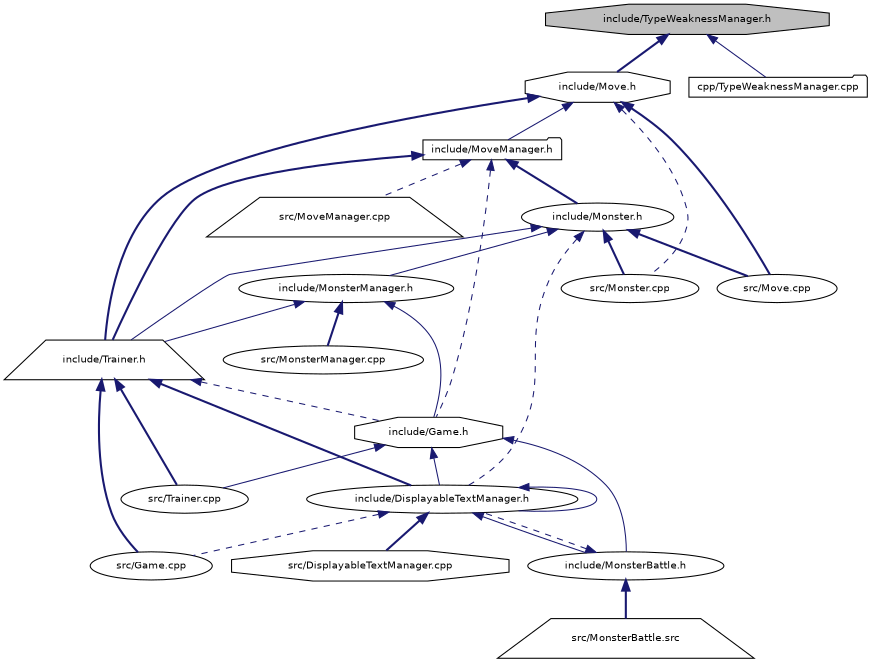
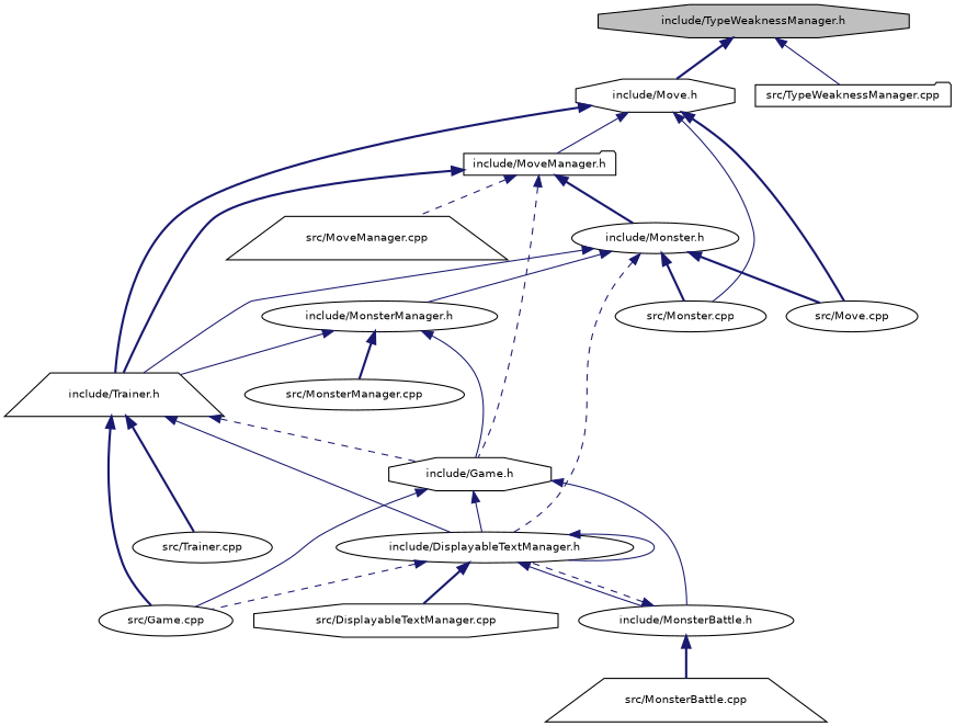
  digraph {
    node [color=black fillcolor=white fontname=Helvetica fontsize=10 shape=ellipse style=filled]
    edge [color=midnightblue dir=back fontname=Helvetica fontsize=10 labelfontname=Helvetica labelfontsize=10 style=solid]
    n1 [fillcolor=grey75 fontcolor=black height=0.2 label="include/TypeWeaknessManager.h" shape=octagon width=0.4]
    n2 [height=0.2 label="include/Move.h" shape=octagon width=0.4]
-   n3 [height=0.2 label="cpp/TypeWeaknessManager.cpp" shape=folder width=0.4]
+   n3 [height=0.2 label="src/TypeWeaknessManager.cpp" shape=folder width=0.4]
    n4 [height=0.2 label="include/MoveManager.h" shape=folder width=0.4]
    n5 [height=0.2 label="include/Trainer.h" shape=trapezium width=0.4]
    n6 [height=0.2 label="src/Monster.cpp" width=0.4]
    n7 [height=0.2 label="src/Move.cpp" width=0.4]
    n8 [height=0.2 label="include/Monster.h" width=0.4]
    n9 [height=0.2 label="include/Game.h" shape=octagon width=0.4]
    n10 [height=0.2 label="src/MoveManager.cpp" shape=trapezium width=0.4]
    n11 [height=0.2 label="include/DisplayableTextManager.h" width=0.4]
    n12 [height=0.2 label="src/Game.cpp" width=0.4]
    n13 [height=0.2 label="src/Trainer.cpp" width=0.4]
    n14 [height=0.2 label="include/MonsterManager.h" width=0.4]
    n15 [height=0.2 label="include/MonsterBattle.h" width=0.4]
    n16 [height=0.2 label="src/DisplayableTextManager.cpp" shape=octagon width=0.4]
    n17 [height=0.2 label="src/MonsterManager.cpp" width=0.4]
-   n18 [height=0.2 label="src/MonsterBattle.src" shape=trapezium width=0.4]
+   n18 [height=0.2 label="src/MonsterBattle.cpp" shape=trapezium width=0.4]
    n1 -> n2 [style=bold]
    n1 -> n3
    n2 -> n4
    n2 -> n5 [style=bold]
-   n2 -> n6 [style=dashed]
+   n2 -> n6
    n2 -> n7 [style=bold]
    n4 -> n5 [style=bold]
    n4 -> n8 [style=bold]
    n4 -> n9 [style=dashed]
    n4 -> n10 [style=dashed]
    n5 -> n9 [style=dashed]
-   n5 -> n11 [style=bold]
+   n5 -> n11
    n5 -> n12 [style=bold]
    n5 -> n13 [style=bold]
    n8 -> n5
    n8 -> n6 [style=bold]
    n8 -> n7 [style=bold]
    n8 -> n11 [style=dashed]
    n8 -> n14
    n9 -> n11
-   n9 -> n13
+   n9 -> n12
    n9 -> n15
    n11 -> n11
    n11 -> n12 [style=dashed]
    n11 -> n15
    n11 -> n16 [style=bold]
    n14 -> n5
    n14 -> n9
    n14 -> n17 [style=bold]
    n15 -> n11 [style=dashed]
    n15 -> n18 [style=bold]
  }
